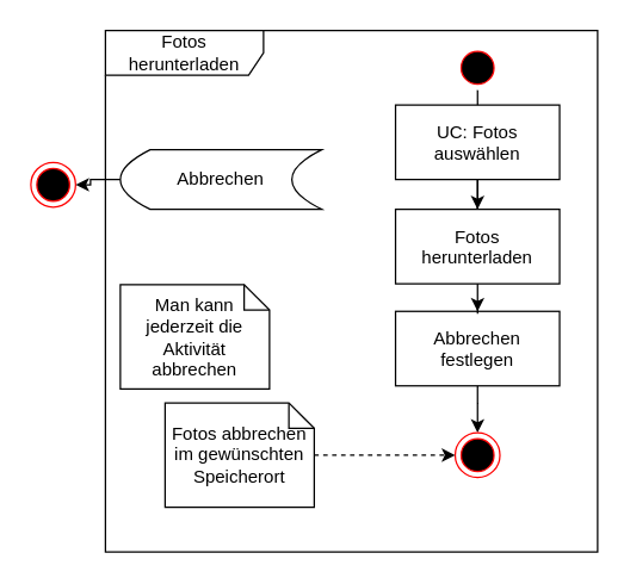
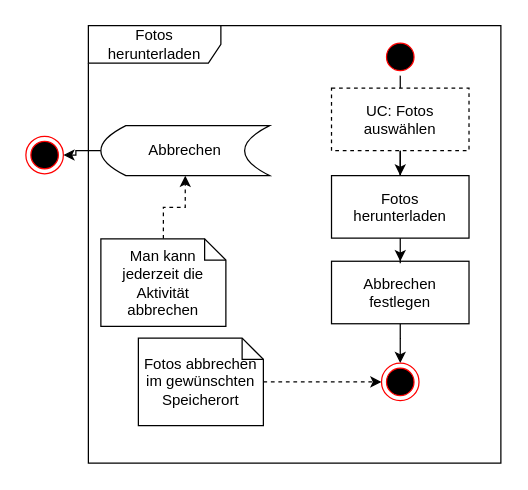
  <mxCell id="0" />
  <mxCell id="1" parent="0" />
  <mxCell id="2" value="" style="ellipse;shape=startState;fillColor=#000000;strokeColor=#ff0000;" vertex="1" parent="1"><mxGeometry x="304.51" y="30" width="30" height="30" as="geometry" /></mxCell>
  <mxCell id="3" style="edgeStyle=orthogonalEdgeStyle;rounded=0;orthogonalLoop=1;jettySize=auto;html=1;entryX=0.5;entryY=0;entryDx=0;entryDy=0;" edge="1" parent="1" source="2"><mxGeometry relative="1" as="geometry"><mxPoint x="319.5" y="130" as="sourcePoint" /><mxPoint x="319.51" y="160" as="targetPoint" /></mxGeometry></mxCell>
  <mxCell id="4" value="Fotos herunterladen" style="shape=umlFrame;whiteSpace=wrap;html=1;pointerEvents=0;width=106;height=30;" vertex="1" parent="1"><mxGeometry x="70" y="20" width="330" height="350" as="geometry" /></mxCell>
  <mxCell id="5" value="" style="ellipse;shape=endState;fillColor=#000000;strokeColor=#ff0000" vertex="1" parent="1"><mxGeometry x="20" y="108.5" width="30" height="30" as="geometry" /></mxCell>
  <mxCell id="6" style="edgeStyle=orthogonalEdgeStyle;rounded=0;orthogonalLoop=1;jettySize=auto;html=1;" edge="1" parent="1" source="7" target="5"><mxGeometry relative="1" as="geometry" /></mxCell>
  <mxCell id="7" value="Abbrechen" style="shape=dataStorage;whiteSpace=wrap;html=1;fixedSize=1;" vertex="1" parent="1"><mxGeometry x="80" y="100" width="135" height="40" as="geometry" /></mxCell>
+ <mxCell id="8" style="edgeStyle=orthogonalEdgeStyle;rounded=0;orthogonalLoop=1;jettySize=auto;html=1;dashed=1;" edge="1" parent="1" source="9" target="7"><mxGeometry relative="1" as="geometry" /></mxCell>
  <mxCell id="9" value="Man kann jederzeit die Aktivität abbrechen" style="shape=note;whiteSpace=wrap;size=17" vertex="1" parent="1"><mxGeometry x="80" y="190.5" width="100" height="70" as="geometry" /></mxCell>
  <mxCell id="10" style="edgeStyle=orthogonalEdgeStyle;rounded=0;orthogonalLoop=1;jettySize=auto;html=1;entryX=0.5;entryY=0;entryDx=0;entryDy=0;" edge="1" parent="1" source="11" target="15"><mxGeometry relative="1" as="geometry" /></mxCell>
- <mxCell id="11" value="UC: Fotos &#10;auswählen" style="" vertex="1" parent="1"><mxGeometry x="264.51" y="70" width="110" height="50" as="geometry" /></mxCell>
+ <mxCell id="11" value="UC: Fotos &#10;auswählen" style="dashed=1;" vertex="1" parent="1"><mxGeometry x="264.51" y="70" width="110" height="50" as="geometry" /></mxCell>
  <mxCell id="12" style="edgeStyle=orthogonalEdgeStyle;rounded=0;orthogonalLoop=1;jettySize=auto;html=1;" edge="1" parent="1" source="13" target="16"><mxGeometry relative="1" as="geometry" /></mxCell>
  <mxCell id="13" value="Abbrechen &#10;festlegen" style="" vertex="1" parent="1"><mxGeometry x="264.51" y="208.5" width="110" height="50" as="geometry" /></mxCell>
  <mxCell id="14" style="edgeStyle=orthogonalEdgeStyle;rounded=0;orthogonalLoop=1;jettySize=auto;html=1;entryX=0.5;entryY=0;entryDx=0;entryDy=0;" edge="1" parent="1" source="15" target="13"><mxGeometry relative="1" as="geometry" /></mxCell>
  <mxCell id="15" value="Fotos &#10;herunterladen" style="" vertex="1" parent="1"><mxGeometry x="264.51" y="140" width="110" height="50" as="geometry" /></mxCell>
  <mxCell id="16" value="" style="ellipse;shape=endState;fillColor=#000000;strokeColor=#ff0000" vertex="1" parent="1"><mxGeometry x="304.51" y="290" width="30" height="30" as="geometry" /></mxCell>
  <mxCell id="17" style="edgeStyle=orthogonalEdgeStyle;rounded=0;orthogonalLoop=1;jettySize=auto;html=1;dashed=1;" edge="1" parent="1" source="18" target="16"><mxGeometry relative="1" as="geometry" /></mxCell>
  <mxCell id="18" value="Fotos abbrechen im gewünschten Speicherort" style="shape=note;whiteSpace=wrap;size=17" vertex="1" parent="1"><mxGeometry x="110" y="270" width="100" height="70" as="geometry" /></mxCell>
